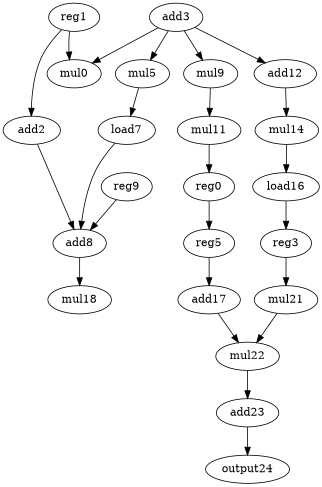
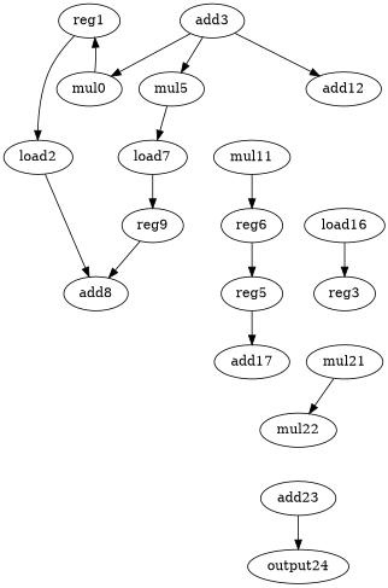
  digraph {
    node [opcode=mul]
    edge [operand=0]
    reg1 [opcode=reg]
    mul0
-   load2 [opcode=load label=add2]
+   load2 [opcode=load]
    add8 [opcode=add]
-   mul18
    add3 [opcode=add]
    mul5
-   mul9
    add12 [opcode=add]
    load7 [opcode=load]
    n11 [label=mul11 opcode=load]
-   mul14
    n13 [label=reg9 opcode=reg]
-   reg0 [opcode=reg]
+   reg0 [opcode=reg label=reg6]
    reg5 [opcode=reg]
    load16 [opcode=load]
    reg3 [opcode=reg]
    mul21
    add17 [opcode=add]
    mul22
    add23 [opcode=add]
    output24 [opcode=output]
    reg1 -> load2
-   reg1 -> mul0
+   mul0 -> reg1
    load2 -> add8 [operand=1]
-   add8 -> mul18
    add3 -> mul0 [operand=1]
    add3 -> mul5 [operand=1]
-   add3 -> mul9 [operand=1]
    add3 -> add12
    mul5 -> load7
-   mul9 -> n11
-   add12 -> mul14 [operand=1]
-   load7 -> add8
+   load7 -> n13
    n11 -> reg0 [operand=""]
-   mul14 -> load16
    n13 -> add8
    reg0 -> reg5 [operand=1]
    reg5 -> add17 [operand=1]
    load16 -> reg3 [operand=""]
-   reg3 -> mul21 [operand=1]
    mul21 -> mul22
-   add17 -> mul22 [operand=1]
-   mul22 -> add23
    add23 -> output24
  }
